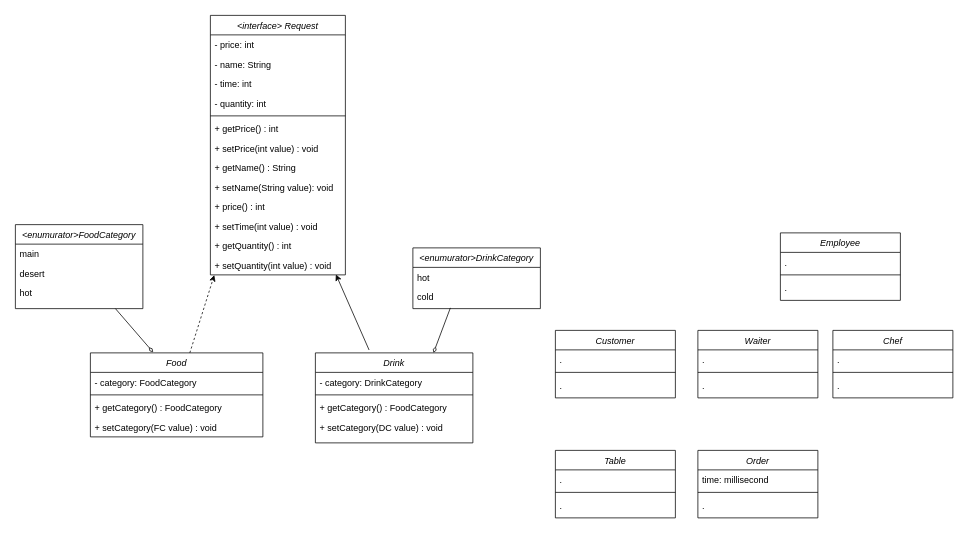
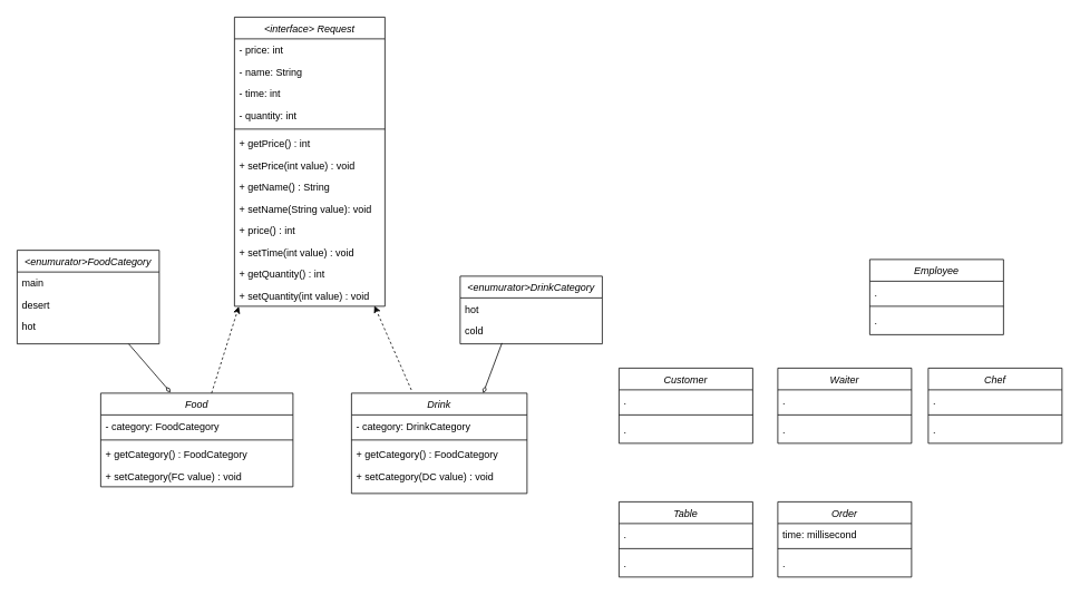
  <mxCell id="0" />
  <mxCell id="1" parent="0" />
  <mxCell id="2" value="Customer" style="swimlane;fontStyle=2;align=center;verticalAlign=top;childLayout=stackLayout;horizontal=1;startSize=26;horizontalStack=0;resizeParent=1;resizeLast=0;collapsible=1;marginBottom=0;rounded=0;shadow=0;strokeWidth=1;" parent="1" vertex="1"><mxGeometry x="740" y="440" width="160" height="90" as="geometry"><mxRectangle x="230" y="140" width="160" height="26" as="alternateBounds" /></mxGeometry></mxCell>
  <mxCell id="3" value="." style="text;align=left;verticalAlign=top;spacingLeft=4;spacingRight=4;overflow=hidden;rotatable=0;points=[[0,0.5],[1,0.5]];portConstraint=eastwest;" parent="2" vertex="1"><mxGeometry y="26" width="160" height="26" as="geometry" /></mxCell>
  <mxCell id="4" value="" style="line;html=1;strokeWidth=1;align=left;verticalAlign=middle;spacingTop=-1;spacingLeft=3;spacingRight=3;rotatable=0;labelPosition=right;points=[];portConstraint=eastwest;" parent="2" vertex="1"><mxGeometry y="52" width="160" height="8" as="geometry" /></mxCell>
  <mxCell id="5" value="." style="text;align=left;verticalAlign=top;spacingLeft=4;spacingRight=4;overflow=hidden;rotatable=0;points=[[0,0.5],[1,0.5]];portConstraint=eastwest;" parent="2" vertex="1"><mxGeometry y="60" width="160" height="26" as="geometry" /></mxCell>
  <mxCell id="6" value="Waiter" style="swimlane;fontStyle=2;align=center;verticalAlign=top;childLayout=stackLayout;horizontal=1;startSize=26;horizontalStack=0;resizeParent=1;resizeLast=0;collapsible=1;marginBottom=0;rounded=0;shadow=0;strokeWidth=1;" vertex="1" parent="1"><mxGeometry x="930" y="440" width="160" height="90" as="geometry"><mxRectangle x="230" y="140" width="160" height="26" as="alternateBounds" /></mxGeometry></mxCell>
  <mxCell id="7" value="." style="text;align=left;verticalAlign=top;spacingLeft=4;spacingRight=4;overflow=hidden;rotatable=0;points=[[0,0.5],[1,0.5]];portConstraint=eastwest;" vertex="1" parent="6"><mxGeometry y="26" width="160" height="26" as="geometry" /></mxCell>
  <mxCell id="8" value="" style="line;html=1;strokeWidth=1;align=left;verticalAlign=middle;spacingTop=-1;spacingLeft=3;spacingRight=3;rotatable=0;labelPosition=right;points=[];portConstraint=eastwest;" vertex="1" parent="6"><mxGeometry y="52" width="160" height="8" as="geometry" /></mxCell>
  <mxCell id="9" value="." style="text;align=left;verticalAlign=top;spacingLeft=4;spacingRight=4;overflow=hidden;rotatable=0;points=[[0,0.5],[1,0.5]];portConstraint=eastwest;" vertex="1" parent="6"><mxGeometry y="60" width="160" height="26" as="geometry" /></mxCell>
  <mxCell id="10" value="&lt;interface&gt; Request&#10;" style="swimlane;fontStyle=2;align=center;verticalAlign=top;childLayout=stackLayout;horizontal=1;startSize=26;horizontalStack=0;resizeParent=1;resizeLast=0;collapsible=1;marginBottom=0;rounded=0;shadow=0;strokeWidth=1;" vertex="1" parent="1"><mxGeometry x="280" y="20" width="180" height="346" as="geometry"><mxRectangle x="230" y="140" width="160" height="26" as="alternateBounds" /></mxGeometry></mxCell>
  <mxCell id="11" value="- price: int" style="text;align=left;verticalAlign=top;spacingLeft=4;spacingRight=4;overflow=hidden;rotatable=0;points=[[0,0.5],[1,0.5]];portConstraint=eastwest;" vertex="1" parent="10"><mxGeometry y="26" width="180" height="26" as="geometry" /></mxCell>
  <mxCell id="12" value="- name: String" style="text;align=left;verticalAlign=top;spacingLeft=4;spacingRight=4;overflow=hidden;rotatable=0;points=[[0,0.5],[1,0.5]];portConstraint=eastwest;" vertex="1" parent="10"><mxGeometry y="52" width="180" height="26" as="geometry" /></mxCell>
  <mxCell id="13" value="- time: int" style="text;align=left;verticalAlign=top;spacingLeft=4;spacingRight=4;overflow=hidden;rotatable=0;points=[[0,0.5],[1,0.5]];portConstraint=eastwest;" vertex="1" parent="10"><mxGeometry y="78" width="180" height="26" as="geometry" /></mxCell>
  <mxCell id="14" value="- quantity: int" style="text;align=left;verticalAlign=top;spacingLeft=4;spacingRight=4;overflow=hidden;rotatable=0;points=[[0,0.5],[1,0.5]];portConstraint=eastwest;" vertex="1" parent="10"><mxGeometry y="104" width="180" height="26" as="geometry" /></mxCell>
  <mxCell id="15" value="" style="line;html=1;strokeWidth=1;align=left;verticalAlign=middle;spacingTop=-1;spacingLeft=3;spacingRight=3;rotatable=0;labelPosition=right;points=[];portConstraint=eastwest;" vertex="1" parent="10"><mxGeometry y="130" width="180" height="8" as="geometry" /></mxCell>
  <mxCell id="16" value="+ getPrice() : int" style="text;align=left;verticalAlign=top;spacingLeft=4;spacingRight=4;overflow=hidden;rotatable=0;points=[[0,0.5],[1,0.5]];portConstraint=eastwest;" vertex="1" parent="10"><mxGeometry y="138" width="180" height="26" as="geometry" /></mxCell>
  <mxCell id="17" value="+ setPrice(int value) : void" style="text;align=left;verticalAlign=top;spacingLeft=4;spacingRight=4;overflow=hidden;rotatable=0;points=[[0,0.5],[1,0.5]];portConstraint=eastwest;" vertex="1" parent="10"><mxGeometry y="164" width="180" height="26" as="geometry" /></mxCell>
  <mxCell id="18" value="+ getName() : String" style="text;align=left;verticalAlign=top;spacingLeft=4;spacingRight=4;overflow=hidden;rotatable=0;points=[[0,0.5],[1,0.5]];portConstraint=eastwest;" vertex="1" parent="10"><mxGeometry y="190" width="180" height="26" as="geometry" /></mxCell>
  <mxCell id="19" value="+ setName(String value): void" style="text;align=left;verticalAlign=top;spacingLeft=4;spacingRight=4;overflow=hidden;rotatable=0;points=[[0,0.5],[1,0.5]];portConstraint=eastwest;" vertex="1" parent="10"><mxGeometry y="216" width="180" height="26" as="geometry" /></mxCell>
  <mxCell id="20" value="+ price() : int" style="text;align=left;verticalAlign=top;spacingLeft=4;spacingRight=4;overflow=hidden;rotatable=0;points=[[0,0.5],[1,0.5]];portConstraint=eastwest;" vertex="1" parent="10"><mxGeometry y="242" width="180" height="26" as="geometry" /></mxCell>
  <mxCell id="21" value="+ setTime(int value) : void" style="text;align=left;verticalAlign=top;spacingLeft=4;spacingRight=4;overflow=hidden;rotatable=0;points=[[0,0.5],[1,0.5]];portConstraint=eastwest;" vertex="1" parent="10"><mxGeometry y="268" width="180" height="26" as="geometry" /></mxCell>
  <mxCell id="22" value="+ getQuantity() : int" style="text;align=left;verticalAlign=top;spacingLeft=4;spacingRight=4;overflow=hidden;rotatable=0;points=[[0,0.5],[1,0.5]];portConstraint=eastwest;" vertex="1" parent="10"><mxGeometry y="294" width="180" height="26" as="geometry" /></mxCell>
  <mxCell id="23" value="+ setQuantity(int value) : void" style="text;align=left;verticalAlign=top;spacingLeft=4;spacingRight=4;overflow=hidden;rotatable=0;points=[[0,0.5],[1,0.5]];portConstraint=eastwest;" vertex="1" parent="10"><mxGeometry y="320" width="180" height="26" as="geometry" /></mxCell>
  <mxCell id="24" style="rounded=0;orthogonalLoop=1;jettySize=auto;html=1;entryX=0.029;entryY=1.01;entryDx=0;entryDy=0;entryPerimeter=0;endArrow=classic;endFill=1;dashed=1;" edge="1" parent="1" source="25" target="23"><mxGeometry relative="1" as="geometry" /></mxCell>
  <mxCell id="25" value="Food" style="swimlane;fontStyle=2;align=center;verticalAlign=top;childLayout=stackLayout;horizontal=1;startSize=26;horizontalStack=0;resizeParent=1;resizeLast=0;collapsible=1;marginBottom=0;rounded=0;shadow=0;strokeWidth=1;" vertex="1" parent="1"><mxGeometry x="120" y="470" width="230" height="112" as="geometry"><mxRectangle x="230" y="140" width="160" height="26" as="alternateBounds" /></mxGeometry></mxCell>
  <mxCell id="26" value="- category: FoodCategory" style="text;align=left;verticalAlign=top;spacingLeft=4;spacingRight=4;overflow=hidden;rotatable=0;points=[[0,0.5],[1,0.5]];portConstraint=eastwest;" vertex="1" parent="25"><mxGeometry y="26" width="230" height="26" as="geometry" /></mxCell>
  <mxCell id="27" value="" style="line;html=1;strokeWidth=1;align=left;verticalAlign=middle;spacingTop=-1;spacingLeft=3;spacingRight=3;rotatable=0;labelPosition=right;points=[];portConstraint=eastwest;" vertex="1" parent="25"><mxGeometry y="52" width="230" height="8" as="geometry" /></mxCell>
  <mxCell id="28" value="+ getCategory() : FoodCategory" style="text;align=left;verticalAlign=top;spacingLeft=4;spacingRight=4;overflow=hidden;rotatable=0;points=[[0,0.5],[1,0.5]];portConstraint=eastwest;" vertex="1" parent="25"><mxGeometry y="60" width="230" height="26" as="geometry" /></mxCell>
  <mxCell id="29" value="+ setCategory(FC value) : void" style="text;align=left;verticalAlign=top;spacingLeft=4;spacingRight=4;overflow=hidden;rotatable=0;points=[[0,0.5],[1,0.5]];portConstraint=eastwest;" vertex="1" parent="25"><mxGeometry y="86" width="230" height="26" as="geometry" /></mxCell>
  <mxCell id="30" style="edgeStyle=none;rounded=0;orthogonalLoop=1;jettySize=auto;html=1;exitX=0.75;exitY=0;exitDx=0;exitDy=0;startArrow=diamondThin;startFill=0;endArrow=none;endFill=0;" edge="1" parent="1" source="31"><mxGeometry relative="1" as="geometry"><mxPoint x="600" y="410" as="targetPoint" /></mxGeometry></mxCell>
  <mxCell id="31" value="Drink" style="swimlane;fontStyle=2;align=center;verticalAlign=top;childLayout=stackLayout;horizontal=1;startSize=26;horizontalStack=0;resizeParent=1;resizeLast=0;collapsible=1;marginBottom=0;rounded=0;shadow=0;strokeWidth=1;" vertex="1" parent="1"><mxGeometry x="420" y="470" width="210" height="120" as="geometry"><mxRectangle x="230" y="140" width="160" height="26" as="alternateBounds" /></mxGeometry></mxCell>
  <mxCell id="32" value="- category: DrinkCategory" style="text;align=left;verticalAlign=top;spacingLeft=4;spacingRight=4;overflow=hidden;rotatable=0;points=[[0,0.5],[1,0.5]];portConstraint=eastwest;" vertex="1" parent="31"><mxGeometry y="26" width="210" height="26" as="geometry" /></mxCell>
  <mxCell id="33" value="" style="line;html=1;strokeWidth=1;align=left;verticalAlign=middle;spacingTop=-1;spacingLeft=3;spacingRight=3;rotatable=0;labelPosition=right;points=[];portConstraint=eastwest;" vertex="1" parent="31"><mxGeometry y="52" width="210" height="8" as="geometry" /></mxCell>
  <mxCell id="34" value="+ getCategory() : FoodCategory" style="text;align=left;verticalAlign=top;spacingLeft=4;spacingRight=4;overflow=hidden;rotatable=0;points=[[0,0.5],[1,0.5]];portConstraint=eastwest;" vertex="1" parent="31"><mxGeometry y="60" width="210" height="26" as="geometry" /></mxCell>
  <mxCell id="35" value="+ setCategory(DC value) : void" style="text;align=left;verticalAlign=top;spacingLeft=4;spacingRight=4;overflow=hidden;rotatable=0;points=[[0,0.5],[1,0.5]];portConstraint=eastwest;" vertex="1" parent="31"><mxGeometry y="86" width="210" height="26" as="geometry" /></mxCell>
  <mxCell id="36" value="Chef" style="swimlane;fontStyle=2;align=center;verticalAlign=top;childLayout=stackLayout;horizontal=1;startSize=26;horizontalStack=0;resizeParent=1;resizeLast=0;collapsible=1;marginBottom=0;rounded=0;shadow=0;strokeWidth=1;" vertex="1" parent="1"><mxGeometry x="1110" y="440" width="160" height="90" as="geometry"><mxRectangle x="230" y="140" width="160" height="26" as="alternateBounds" /></mxGeometry></mxCell>
  <mxCell id="37" value="." style="text;align=left;verticalAlign=top;spacingLeft=4;spacingRight=4;overflow=hidden;rotatable=0;points=[[0,0.5],[1,0.5]];portConstraint=eastwest;" vertex="1" parent="36"><mxGeometry y="26" width="160" height="26" as="geometry" /></mxCell>
  <mxCell id="38" value="" style="line;html=1;strokeWidth=1;align=left;verticalAlign=middle;spacingTop=-1;spacingLeft=3;spacingRight=3;rotatable=0;labelPosition=right;points=[];portConstraint=eastwest;" vertex="1" parent="36"><mxGeometry y="52" width="160" height="8" as="geometry" /></mxCell>
  <mxCell id="39" value="." style="text;align=left;verticalAlign=top;spacingLeft=4;spacingRight=4;overflow=hidden;rotatable=0;points=[[0,0.5],[1,0.5]];portConstraint=eastwest;" vertex="1" parent="36"><mxGeometry y="60" width="160" height="26" as="geometry" /></mxCell>
  <mxCell id="40" value="Employee" style="swimlane;fontStyle=2;align=center;verticalAlign=top;childLayout=stackLayout;horizontal=1;startSize=26;horizontalStack=0;resizeParent=1;resizeLast=0;collapsible=1;marginBottom=0;rounded=0;shadow=0;strokeWidth=1;" vertex="1" parent="1"><mxGeometry x="1040" y="310" width="160" height="90" as="geometry"><mxRectangle x="230" y="140" width="160" height="26" as="alternateBounds" /></mxGeometry></mxCell>
  <mxCell id="41" value="." style="text;align=left;verticalAlign=top;spacingLeft=4;spacingRight=4;overflow=hidden;rotatable=0;points=[[0,0.5],[1,0.5]];portConstraint=eastwest;" vertex="1" parent="40"><mxGeometry y="26" width="160" height="26" as="geometry" /></mxCell>
  <mxCell id="42" value="" style="line;html=1;strokeWidth=1;align=left;verticalAlign=middle;spacingTop=-1;spacingLeft=3;spacingRight=3;rotatable=0;labelPosition=right;points=[];portConstraint=eastwest;" vertex="1" parent="40"><mxGeometry y="52" width="160" height="8" as="geometry" /></mxCell>
  <mxCell id="43" value="." style="text;align=left;verticalAlign=top;spacingLeft=4;spacingRight=4;overflow=hidden;rotatable=0;points=[[0,0.5],[1,0.5]];portConstraint=eastwest;" vertex="1" parent="40"><mxGeometry y="60" width="160" height="26" as="geometry" /></mxCell>
  <mxCell id="44" value="Order" style="swimlane;fontStyle=2;align=center;verticalAlign=top;childLayout=stackLayout;horizontal=1;startSize=26;horizontalStack=0;resizeParent=1;resizeLast=0;collapsible=1;marginBottom=0;rounded=0;shadow=0;strokeWidth=1;" vertex="1" parent="1"><mxGeometry x="930" y="600" width="160" height="90" as="geometry"><mxRectangle x="230" y="140" width="160" height="26" as="alternateBounds" /></mxGeometry></mxCell>
  <mxCell id="45" value="time: millisecond" style="text;align=left;verticalAlign=top;spacingLeft=4;spacingRight=4;overflow=hidden;rotatable=0;points=[[0,0.5],[1,0.5]];portConstraint=eastwest;" vertex="1" parent="44"><mxGeometry y="26" width="160" height="26" as="geometry" /></mxCell>
  <mxCell id="46" value="" style="line;html=1;strokeWidth=1;align=left;verticalAlign=middle;spacingTop=-1;spacingLeft=3;spacingRight=3;rotatable=0;labelPosition=right;points=[];portConstraint=eastwest;" vertex="1" parent="44"><mxGeometry y="52" width="160" height="8" as="geometry" /></mxCell>
  <mxCell id="47" value="." style="text;align=left;verticalAlign=top;spacingLeft=4;spacingRight=4;overflow=hidden;rotatable=0;points=[[0,0.5],[1,0.5]];portConstraint=eastwest;" vertex="1" parent="44"><mxGeometry y="60" width="160" height="26" as="geometry" /></mxCell>
  <mxCell id="48" value="Table" style="swimlane;fontStyle=2;align=center;verticalAlign=top;childLayout=stackLayout;horizontal=1;startSize=26;horizontalStack=0;resizeParent=1;resizeLast=0;collapsible=1;marginBottom=0;rounded=0;shadow=0;strokeWidth=1;" vertex="1" parent="1"><mxGeometry x="740" y="600" width="160" height="90" as="geometry"><mxRectangle x="230" y="140" width="160" height="26" as="alternateBounds" /></mxGeometry></mxCell>
  <mxCell id="49" value="." style="text;align=left;verticalAlign=top;spacingLeft=4;spacingRight=4;overflow=hidden;rotatable=0;points=[[0,0.5],[1,0.5]];portConstraint=eastwest;" vertex="1" parent="48"><mxGeometry y="26" width="160" height="26" as="geometry" /></mxCell>
  <mxCell id="50" value="" style="line;html=1;strokeWidth=1;align=left;verticalAlign=middle;spacingTop=-1;spacingLeft=3;spacingRight=3;rotatable=0;labelPosition=right;points=[];portConstraint=eastwest;" vertex="1" parent="48"><mxGeometry y="52" width="160" height="8" as="geometry" /></mxCell>
  <mxCell id="51" value="." style="text;align=left;verticalAlign=top;spacingLeft=4;spacingRight=4;overflow=hidden;rotatable=0;points=[[0,0.5],[1,0.5]];portConstraint=eastwest;" vertex="1" parent="48"><mxGeometry y="60" width="160" height="26" as="geometry" /></mxCell>
- <mxCell id="52" style="rounded=0;orthogonalLoop=1;jettySize=auto;html=1;entryX=0.93;entryY=0.978;entryDx=0;entryDy=0;entryPerimeter=0;endArrow=classic;endFill=1;dashed=0;exitX=0.341;exitY=-0.032;exitDx=0;exitDy=0;exitPerimeter=0;" edge="1" parent="1" source="31" target="23"><mxGeometry relative="1" as="geometry"><mxPoint x="245.946" y="370" as="sourcePoint" /><mxPoint x="317.84" y="299.586" as="targetPoint" /></mxGeometry></mxCell>
+ <mxCell id="52" style="rounded=0;orthogonalLoop=1;jettySize=auto;html=1;entryX=0.93;entryY=0.978;entryDx=0;entryDy=0;entryPerimeter=0;endArrow=classic;endFill=1;dashed=1;exitX=0.341;exitY=-0.032;exitDx=0;exitDy=0;exitPerimeter=0;" edge="1" parent="1" source="31" target="23"><mxGeometry relative="1" as="geometry"><mxPoint x="245.946" y="370" as="sourcePoint" /><mxPoint x="317.84" y="299.586" as="targetPoint" /></mxGeometry></mxCell>
  <mxCell id="53" style="edgeStyle=none;rounded=0;orthogonalLoop=1;jettySize=auto;html=1;entryX=0.364;entryY=-0.007;entryDx=0;entryDy=0;entryPerimeter=0;endArrow=diamondThin;endFill=0;startArrow=none;startFill=0;" edge="1" parent="1" source="54" target="25"><mxGeometry relative="1" as="geometry" /></mxCell>
  <mxCell id="54" value="&lt;enumurator&gt;FoodCategory" style="swimlane;fontStyle=2;align=center;verticalAlign=top;childLayout=stackLayout;horizontal=1;startSize=26;horizontalStack=0;resizeParent=1;resizeLast=0;collapsible=1;marginBottom=0;rounded=0;shadow=0;strokeWidth=1;" vertex="1" parent="1"><mxGeometry x="20" y="299" width="170" height="112" as="geometry"><mxRectangle x="230" y="140" width="160" height="26" as="alternateBounds" /></mxGeometry></mxCell>
  <mxCell id="55" value="main" style="text;align=left;verticalAlign=top;spacingLeft=4;spacingRight=4;overflow=hidden;rotatable=0;points=[[0,0.5],[1,0.5]];portConstraint=eastwest;" vertex="1" parent="54"><mxGeometry y="26" width="170" height="26" as="geometry" /></mxCell>
  <mxCell id="56" value="desert" style="text;align=left;verticalAlign=top;spacingLeft=4;spacingRight=4;overflow=hidden;rotatable=0;points=[[0,0.5],[1,0.5]];portConstraint=eastwest;" vertex="1" parent="54"><mxGeometry y="52" width="170" height="26" as="geometry" /></mxCell>
  <mxCell id="57" value="hot" style="text;align=left;verticalAlign=top;spacingLeft=4;spacingRight=4;overflow=hidden;rotatable=0;points=[[0,0.5],[1,0.5]];portConstraint=eastwest;" vertex="1" parent="54"><mxGeometry y="78" width="170" height="26" as="geometry" /></mxCell>
  <mxCell id="58" value="&lt;enumurator&gt;DrinkCategory" style="swimlane;fontStyle=2;align=center;verticalAlign=top;childLayout=stackLayout;horizontal=1;startSize=26;horizontalStack=0;resizeParent=1;resizeLast=0;collapsible=1;marginBottom=0;rounded=0;shadow=0;strokeWidth=1;" vertex="1" parent="1"><mxGeometry x="550" y="330" width="170" height="81" as="geometry"><mxRectangle x="230" y="140" width="160" height="26" as="alternateBounds" /></mxGeometry></mxCell>
  <mxCell id="59" value="hot" style="text;align=left;verticalAlign=top;spacingLeft=4;spacingRight=4;overflow=hidden;rotatable=0;points=[[0,0.5],[1,0.5]];portConstraint=eastwest;" vertex="1" parent="58"><mxGeometry y="26" width="170" height="26" as="geometry" /></mxCell>
  <mxCell id="60" value="cold" style="text;align=left;verticalAlign=top;spacingLeft=4;spacingRight=4;overflow=hidden;rotatable=0;points=[[0,0.5],[1,0.5]];portConstraint=eastwest;" vertex="1" parent="58"><mxGeometry y="52" width="170" height="26" as="geometry" /></mxCell>
